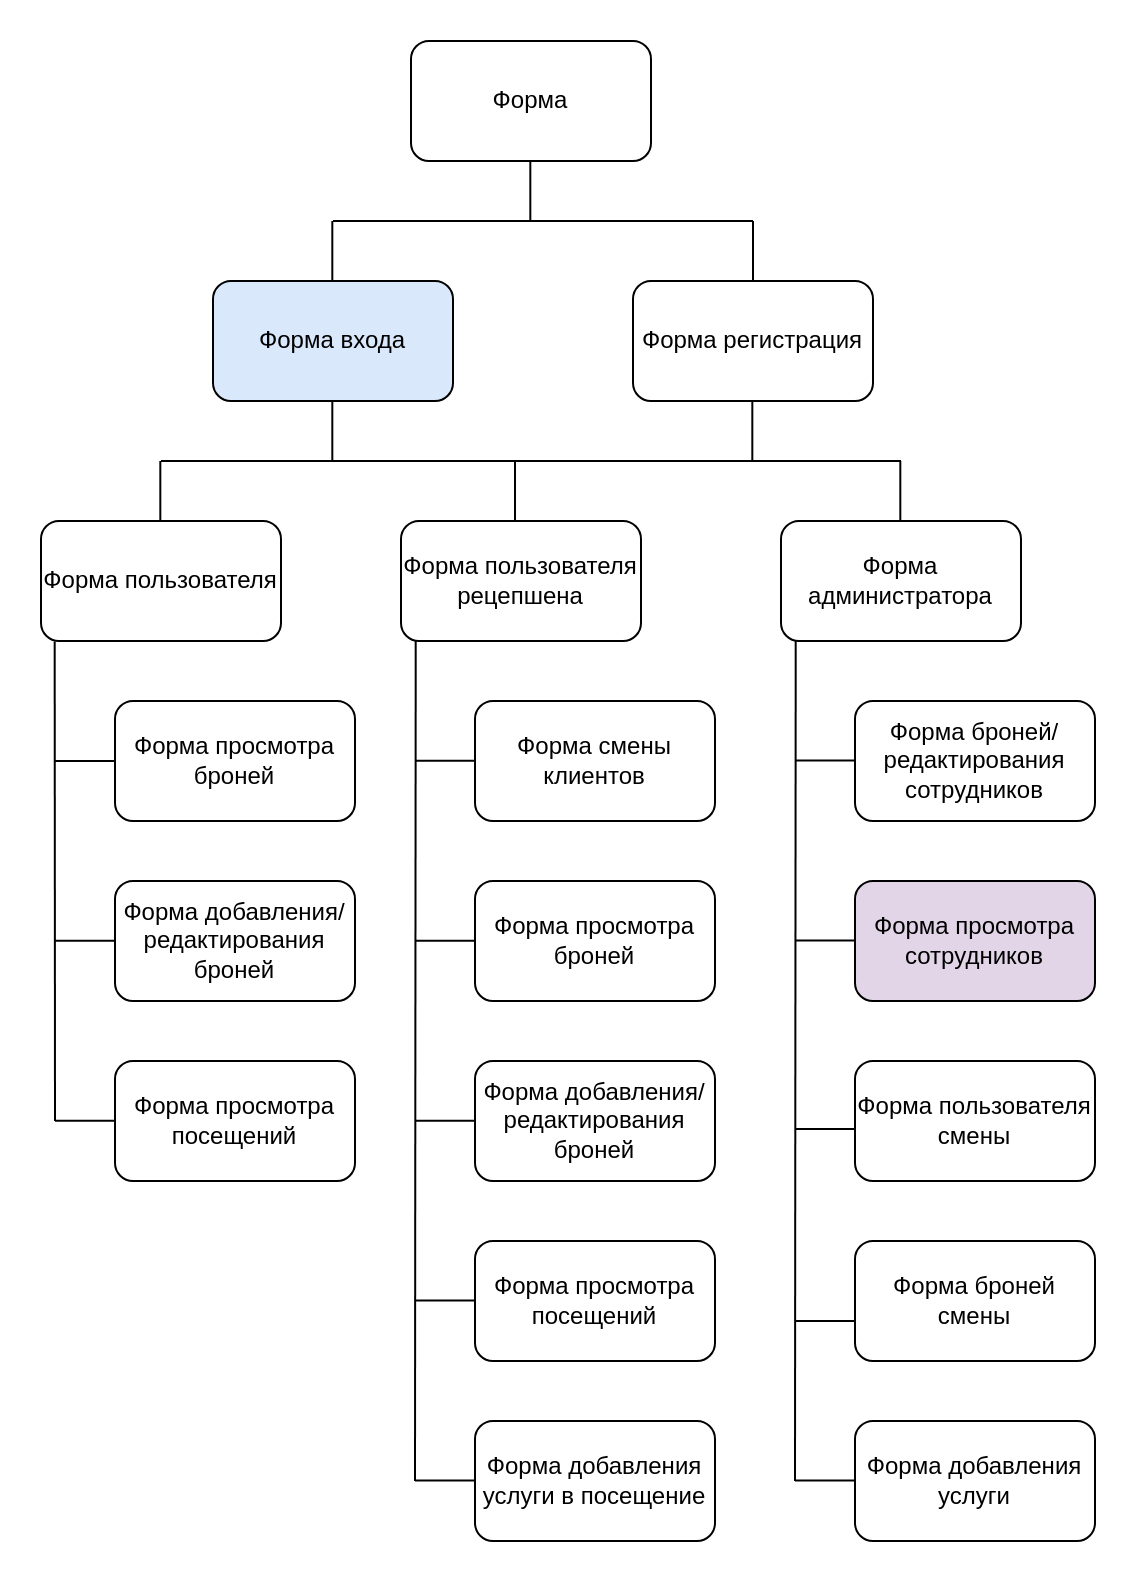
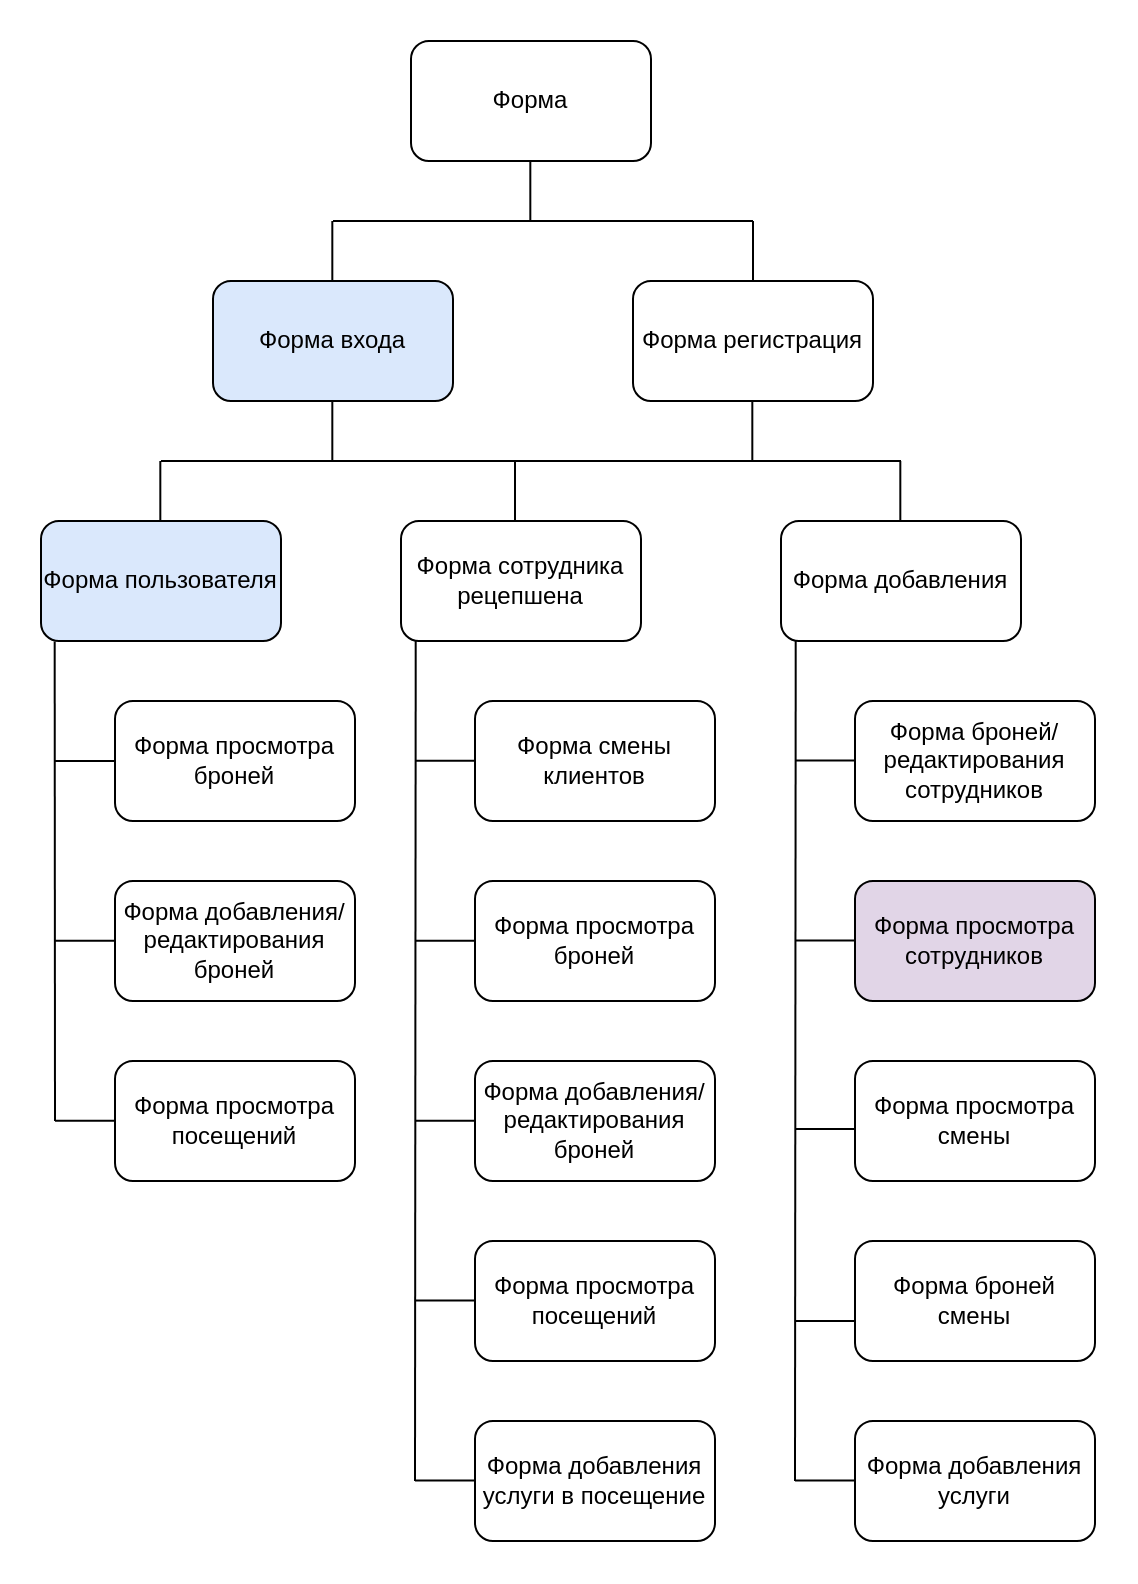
  <mxCell id="0" />
  <mxCell id="1" parent="0" />
  <mxCell id="2" value="Форма входа" style="rounded=1;whiteSpace=wrap;html=1;fillColor=#dae8fc;" vertex="1" parent="1"><mxGeometry x="106" y="140" width="120" height="60" as="geometry" /></mxCell>
- <mxCell id="3" value="Форма пользователя" style="rounded=1;whiteSpace=wrap;html=1;" vertex="1" parent="1"><mxGeometry x="20" y="260" width="120" height="60" as="geometry" /></mxCell>
- <mxCell id="4" value="Форма пользователя рецепшена" style="rounded=1;whiteSpace=wrap;html=1;" vertex="1" parent="1"><mxGeometry x="200" y="260" width="120" height="60" as="geometry" /></mxCell>
- <mxCell id="5" value="Форма администратора" style="rounded=1;whiteSpace=wrap;html=1;" vertex="1" parent="1"><mxGeometry x="390" y="260" width="120" height="60" as="geometry" /></mxCell>
+ <mxCell id="3" value="Форма пользователя" style="rounded=1;whiteSpace=wrap;html=1;fillColor=#dae8fc;" vertex="1" parent="1"><mxGeometry x="20" y="260" width="120" height="60" as="geometry" /></mxCell>
+ <mxCell id="4" value="Форма сотрудника рецепшена" style="rounded=1;whiteSpace=wrap;html=1;" vertex="1" parent="1"><mxGeometry x="200" y="260" width="120" height="60" as="geometry" /></mxCell>
+ <mxCell id="5" value="Форма добавления" style="rounded=1;whiteSpace=wrap;html=1;" vertex="1" parent="1"><mxGeometry x="390" y="260" width="120" height="60" as="geometry" /></mxCell>
  <mxCell id="6" value="Форма броней/редактирования сотрудников" style="rounded=1;whiteSpace=wrap;html=1;" vertex="1" parent="1"><mxGeometry x="427" y="350" width="120" height="60" as="geometry" /></mxCell>
- <mxCell id="7" value="Форма пользователя смены" style="rounded=1;whiteSpace=wrap;html=1;" vertex="1" parent="1"><mxGeometry x="427" y="530" width="120" height="60" as="geometry" /></mxCell>
+ <mxCell id="7" value="Форма просмотра смены" style="rounded=1;whiteSpace=wrap;html=1;" vertex="1" parent="1"><mxGeometry x="427" y="530" width="120" height="60" as="geometry" /></mxCell>
  <mxCell id="8" value="Форма регистрация" style="rounded=1;whiteSpace=wrap;html=1;" vertex="1" parent="1"><mxGeometry x="316" y="140" width="120" height="60" as="geometry" /></mxCell>
  <mxCell id="9" value="Форма просмотра сотрудников" style="rounded=1;whiteSpace=wrap;html=1;fillColor=#e1d5e7;" vertex="1" parent="1"><mxGeometry x="427" y="440" width="120" height="60" as="geometry" /></mxCell>
  <mxCell id="10" value="Форма броней смены" style="rounded=1;whiteSpace=wrap;html=1;" vertex="1" parent="1"><mxGeometry x="427" y="620" width="120" height="60" as="geometry" /></mxCell>
  <mxCell id="11" value="Форма смены клиентов" style="rounded=1;whiteSpace=wrap;html=1;" vertex="1" parent="1"><mxGeometry x="237" y="350" width="120" height="60" as="geometry" /></mxCell>
  <mxCell id="12" value="Форма добавления/редактирования броней" style="rounded=1;whiteSpace=wrap;html=1;" vertex="1" parent="1"><mxGeometry x="237" y="530" width="120" height="60" as="geometry" /></mxCell>
  <mxCell id="13" value="Форма просмотра броней" style="rounded=1;whiteSpace=wrap;html=1;" vertex="1" parent="1"><mxGeometry x="237" y="440" width="120" height="60" as="geometry" /></mxCell>
  <mxCell id="14" value="Форма просмотра броней" style="rounded=1;whiteSpace=wrap;html=1;" vertex="1" parent="1"><mxGeometry x="57" y="350" width="120" height="60" as="geometry" /></mxCell>
  <mxCell id="15" value="Форма добавления/редактирования броней" style="rounded=1;whiteSpace=wrap;html=1;" vertex="1" parent="1"><mxGeometry x="57" y="440" width="120" height="60" as="geometry" /></mxCell>
  <mxCell id="16" value="Форма добавления услуги в посещение" style="rounded=1;whiteSpace=wrap;html=1;" vertex="1" parent="1"><mxGeometry x="237" y="710" width="120" height="60" as="geometry" /></mxCell>
  <mxCell id="17" value="Форма просмотра посещений" style="rounded=1;whiteSpace=wrap;html=1;" vertex="1" parent="1"><mxGeometry x="237" y="620" width="120" height="60" as="geometry" /></mxCell>
  <mxCell id="18" value="Форма просмотра посещений" style="rounded=1;whiteSpace=wrap;html=1;" vertex="1" parent="1"><mxGeometry x="57" y="530" width="120" height="60" as="geometry" /></mxCell>
  <mxCell id="19" value="" style="endArrow=none;html=1;rounded=0;" edge="1" parent="1"><mxGeometry width="50" height="50" relative="1" as="geometry"><mxPoint x="166" y="110" as="sourcePoint" /><mxPoint x="376" y="110" as="targetPoint" /><Array as="points"><mxPoint x="266" y="110" /></Array></mxGeometry></mxCell>
  <mxCell id="20" value="" style="endArrow=none;html=1;rounded=0;" edge="1" parent="1"><mxGeometry width="50" height="50" relative="1" as="geometry"><mxPoint x="165.66" y="140" as="sourcePoint" /><mxPoint x="165.66" y="110" as="targetPoint" /></mxGeometry></mxCell>
  <mxCell id="21" value="" style="endArrow=none;html=1;rounded=0;" edge="1" parent="1"><mxGeometry width="50" height="50" relative="1" as="geometry"><mxPoint x="376" y="140" as="sourcePoint" /><mxPoint x="376" y="110" as="targetPoint" /></mxGeometry></mxCell>
  <mxCell id="22" value="Форма" style="rounded=1;whiteSpace=wrap;html=1;" vertex="1" parent="1"><mxGeometry x="205" y="20" width="120" height="60" as="geometry" /></mxCell>
  <mxCell id="23" value="" style="endArrow=none;html=1;rounded=0;" edge="1" parent="1"><mxGeometry width="50" height="50" relative="1" as="geometry"><mxPoint x="264.66" y="110" as="sourcePoint" /><mxPoint x="264.66" y="80" as="targetPoint" /></mxGeometry></mxCell>
  <mxCell id="24" value="" style="endArrow=none;html=1;rounded=0;" edge="1" parent="1"><mxGeometry width="50" height="50" relative="1" as="geometry"><mxPoint x="165.66" y="230" as="sourcePoint" /><mxPoint x="165.66" y="200" as="targetPoint" /></mxGeometry></mxCell>
  <mxCell id="25" value="" style="endArrow=none;html=1;rounded=0;" edge="1" parent="1"><mxGeometry width="50" height="50" relative="1" as="geometry"><mxPoint x="375.66" y="230" as="sourcePoint" /><mxPoint x="375.66" y="200" as="targetPoint" /></mxGeometry></mxCell>
  <mxCell id="26" value="" style="endArrow=none;html=1;rounded=0;" edge="1" parent="1"><mxGeometry width="50" height="50" relative="1" as="geometry"><mxPoint x="79.66" y="260" as="sourcePoint" /><mxPoint x="79.66" y="230" as="targetPoint" /></mxGeometry></mxCell>
  <mxCell id="27" value="" style="endArrow=none;html=1;rounded=0;" edge="1" parent="1"><mxGeometry width="50" height="50" relative="1" as="geometry"><mxPoint x="257" y="260" as="sourcePoint" /><mxPoint x="257" y="230" as="targetPoint" /></mxGeometry></mxCell>
  <mxCell id="28" value="" style="endArrow=none;html=1;rounded=0;" edge="1" parent="1"><mxGeometry width="50" height="50" relative="1" as="geometry"><mxPoint x="449.66" y="260" as="sourcePoint" /><mxPoint x="449.66" y="230" as="targetPoint" /></mxGeometry></mxCell>
  <mxCell id="29" value="" style="endArrow=none;html=1;rounded=0;" edge="1" parent="1"><mxGeometry width="50" height="50" relative="1" as="geometry"><mxPoint x="80" y="230" as="sourcePoint" /><mxPoint x="450" y="230" as="targetPoint" /></mxGeometry></mxCell>
  <mxCell id="30" value="" style="endArrow=none;html=1;rounded=0;entryX=0.057;entryY=1.005;entryDx=0;entryDy=0;entryPerimeter=0;" edge="1" parent="1" target="3"><mxGeometry width="50" height="50" relative="1" as="geometry"><mxPoint x="27" y="560" as="sourcePoint" /><mxPoint x="-23" y="390" as="targetPoint" /></mxGeometry></mxCell>
  <mxCell id="31" value="" style="endArrow=none;html=1;rounded=0;entryX=0.103;entryY=1.013;entryDx=0;entryDy=0;entryPerimeter=0;" edge="1" parent="1"><mxGeometry width="50" height="50" relative="1" as="geometry"><mxPoint x="207" y="740" as="sourcePoint" /><mxPoint x="207.36" y="320" as="targetPoint" /></mxGeometry></mxCell>
  <mxCell id="32" value="" style="endArrow=none;html=1;rounded=0;entryX=0.103;entryY=1.013;entryDx=0;entryDy=0;entryPerimeter=0;" edge="1" parent="1"><mxGeometry width="50" height="50" relative="1" as="geometry"><mxPoint x="397" y="740" as="sourcePoint" /><mxPoint x="397.36" y="320" as="targetPoint" /></mxGeometry></mxCell>
  <mxCell id="33" value="" style="endArrow=none;html=1;rounded=0;entryX=0;entryY=0.5;entryDx=0;entryDy=0;" edge="1" parent="1" target="14"><mxGeometry width="50" height="50" relative="1" as="geometry"><mxPoint x="27" y="380" as="sourcePoint" /><mxPoint x="37" y="380" as="targetPoint" /><Array as="points"><mxPoint x="47" y="380" /></Array></mxGeometry></mxCell>
  <mxCell id="34" value="" style="endArrow=none;html=1;rounded=0;entryX=0;entryY=0.5;entryDx=0;entryDy=0;" edge="1" parent="1"><mxGeometry width="50" height="50" relative="1" as="geometry"><mxPoint x="27" y="469.86" as="sourcePoint" /><mxPoint x="57" y="469.86" as="targetPoint" /><Array as="points"><mxPoint x="47" y="469.86" /></Array></mxGeometry></mxCell>
  <mxCell id="35" value="" style="endArrow=none;html=1;rounded=0;entryX=0;entryY=0.5;entryDx=0;entryDy=0;" edge="1" parent="1"><mxGeometry width="50" height="50" relative="1" as="geometry"><mxPoint x="27" y="559.86" as="sourcePoint" /><mxPoint x="57" y="559.86" as="targetPoint" /><Array as="points"><mxPoint x="47" y="559.86" /></Array></mxGeometry></mxCell>
  <mxCell id="36" value="" style="endArrow=none;html=1;rounded=0;entryX=0;entryY=0.5;entryDx=0;entryDy=0;" edge="1" parent="1"><mxGeometry width="50" height="50" relative="1" as="geometry"><mxPoint x="207" y="379.86" as="sourcePoint" /><mxPoint x="237" y="379.86" as="targetPoint" /><Array as="points"><mxPoint x="227" y="379.86" /></Array></mxGeometry></mxCell>
  <mxCell id="37" value="" style="endArrow=none;html=1;rounded=0;entryX=0;entryY=0.5;entryDx=0;entryDy=0;" edge="1" parent="1"><mxGeometry width="50" height="50" relative="1" as="geometry"><mxPoint x="207" y="469.86" as="sourcePoint" /><mxPoint x="237" y="469.86" as="targetPoint" /><Array as="points"><mxPoint x="227" y="469.86" /></Array></mxGeometry></mxCell>
  <mxCell id="38" value="" style="endArrow=none;html=1;rounded=0;entryX=0;entryY=0.5;entryDx=0;entryDy=0;" edge="1" parent="1"><mxGeometry width="50" height="50" relative="1" as="geometry"><mxPoint x="207" y="559.86" as="sourcePoint" /><mxPoint x="237" y="559.86" as="targetPoint" /><Array as="points"><mxPoint x="227" y="559.86" /></Array></mxGeometry></mxCell>
  <mxCell id="39" value="" style="endArrow=none;html=1;rounded=0;entryX=0;entryY=0.5;entryDx=0;entryDy=0;" edge="1" parent="1"><mxGeometry width="50" height="50" relative="1" as="geometry"><mxPoint x="207" y="649.71" as="sourcePoint" /><mxPoint x="237" y="649.71" as="targetPoint" /><Array as="points"><mxPoint x="227" y="649.71" /></Array></mxGeometry></mxCell>
  <mxCell id="40" value="" style="endArrow=none;html=1;rounded=0;entryX=0;entryY=0.5;entryDx=0;entryDy=0;" edge="1" parent="1"><mxGeometry width="50" height="50" relative="1" as="geometry"><mxPoint x="207" y="739.71" as="sourcePoint" /><mxPoint x="237" y="739.71" as="targetPoint" /><Array as="points"><mxPoint x="227" y="739.71" /></Array></mxGeometry></mxCell>
  <mxCell id="41" value="" style="endArrow=none;html=1;rounded=0;entryX=0;entryY=0.5;entryDx=0;entryDy=0;" edge="1" parent="1"><mxGeometry width="50" height="50" relative="1" as="geometry"><mxPoint x="397" y="379.71" as="sourcePoint" /><mxPoint x="427" y="379.71" as="targetPoint" /><Array as="points"><mxPoint x="417" y="379.71" /></Array></mxGeometry></mxCell>
  <mxCell id="42" value="" style="endArrow=none;html=1;rounded=0;entryX=0;entryY=0.5;entryDx=0;entryDy=0;" edge="1" parent="1"><mxGeometry width="50" height="50" relative="1" as="geometry"><mxPoint x="397" y="469.71" as="sourcePoint" /><mxPoint x="427" y="469.71" as="targetPoint" /><Array as="points"><mxPoint x="417" y="469.71" /></Array></mxGeometry></mxCell>
  <mxCell id="43" value="" style="endArrow=none;html=1;rounded=0;entryX=0;entryY=0.5;entryDx=0;entryDy=0;" edge="1" parent="1"><mxGeometry width="50" height="50" relative="1" as="geometry"><mxPoint x="397" y="564" as="sourcePoint" /><mxPoint x="427" y="564" as="targetPoint" /><Array as="points"><mxPoint x="417" y="564" /></Array></mxGeometry></mxCell>
  <mxCell id="44" value="" style="endArrow=none;html=1;rounded=0;entryX=0;entryY=0.5;entryDx=0;entryDy=0;" edge="1" parent="1"><mxGeometry width="50" height="50" relative="1" as="geometry"><mxPoint x="397" y="660" as="sourcePoint" /><mxPoint x="427" y="660" as="targetPoint" /><Array as="points"><mxPoint x="417" y="660" /></Array></mxGeometry></mxCell>
  <mxCell id="45" value="Форма добавления услуги" style="rounded=1;whiteSpace=wrap;html=1;" vertex="1" parent="1"><mxGeometry x="427" y="710" width="120" height="60" as="geometry" /></mxCell>
  <mxCell id="46" value="" style="endArrow=none;html=1;rounded=0;entryX=0;entryY=0.5;entryDx=0;entryDy=0;" edge="1" parent="1"><mxGeometry width="50" height="50" relative="1" as="geometry"><mxPoint x="397" y="739.8" as="sourcePoint" /><mxPoint x="427" y="739.8" as="targetPoint" /><Array as="points"><mxPoint x="417" y="739.8" /></Array></mxGeometry></mxCell>
